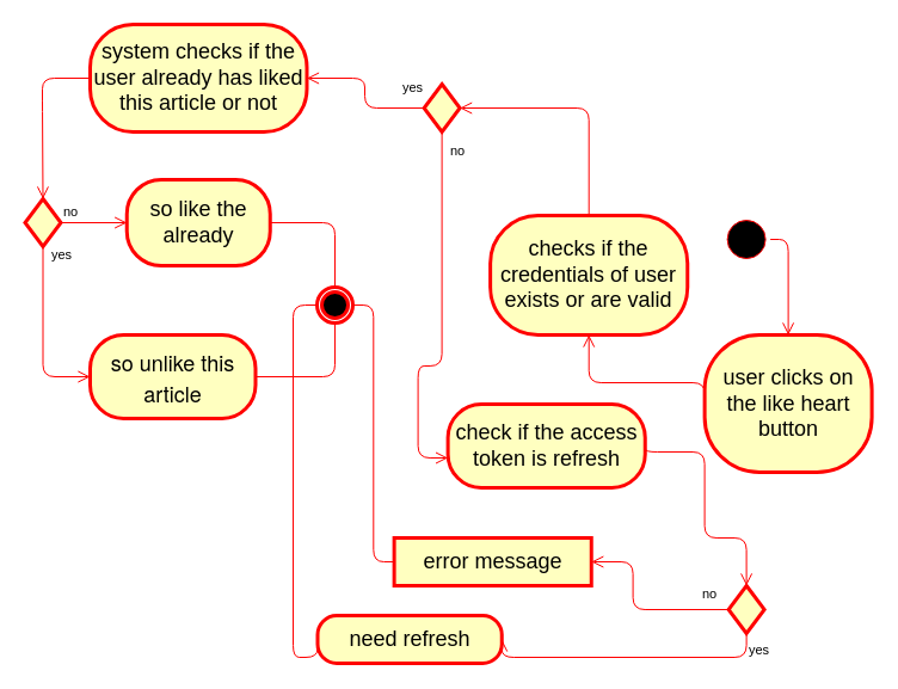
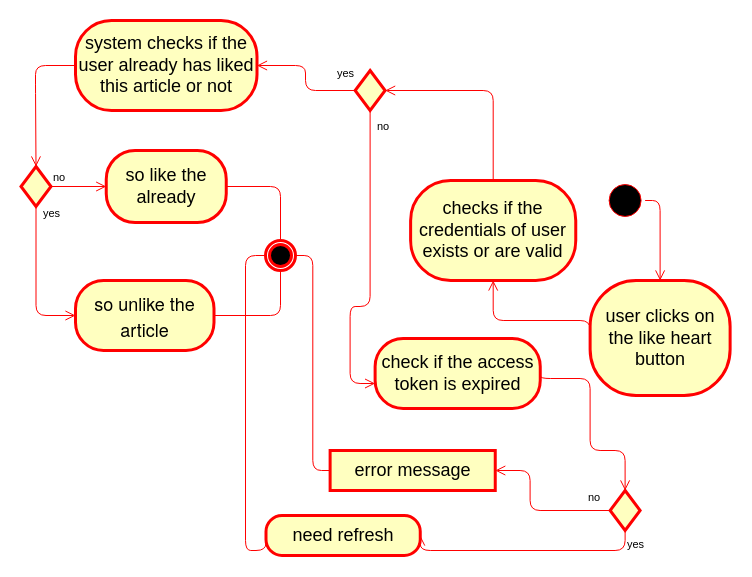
  <mxCell id="0" />
  <mxCell id="1" parent="0" />
  <mxCell id="2" value="system checks if the user already has liked this article or not" style="rounded=1;whiteSpace=wrap;html=1;arcSize=40;fontColor=#000000;fillColor=#ffffc0;strokeColor=#ff0000;strokeWidth=3;fontSize=18;" parent="1" vertex="1"><mxGeometry x="75" y="20" width="181.5" height="90" as="geometry" /></mxCell>
  <mxCell id="3" value="" style="edgeStyle=orthogonalEdgeStyle;html=1;verticalAlign=bottom;endArrow=open;endSize=8;strokeColor=#ff0000;fontSize=18;startArrow=none;exitX=0;exitY=0.5;exitDx=0;exitDy=0;entryX=0.5;entryY=0;entryDx=0;entryDy=0;" parent="1" source="2" target="8" edge="1"><mxGeometry relative="1" as="geometry"><mxPoint x="143.556" y="100" as="targetPoint" /><mxPoint x="275.5" y="38" as="sourcePoint" /><Array as="points"><mxPoint x="35" y="65" /><mxPoint x="35" y="83" /></Array></mxGeometry></mxCell>
  <mxCell id="4" value="so like the already" style="rounded=1;whiteSpace=wrap;html=1;arcSize=40;fontColor=#000000;fillColor=#ffffc0;strokeColor=#ff0000;strokeWidth=3;fontSize=18;" parent="1" vertex="1"><mxGeometry x="105.75" y="150" width="120" height="72" as="geometry" /></mxCell>
- <mxCell id="5" value="&lt;p style=&quot;margin: 0px; font-variant-numeric: normal; font-variant-east-asian: normal; font-variant-alternates: normal; font-size-adjust: none; font-kerning: auto; font-optical-sizing: auto; font-feature-settings: normal; font-variation-settings: normal; font-variant-position: normal; font-stretch: normal; line-height: normal; font-family: &amp;quot;Helvetica Neue&amp;quot;;&quot; class=&quot;p1&quot;&gt;so unlike this article&lt;/p&gt;" style="rounded=1;whiteSpace=wrap;html=1;arcSize=40;fontColor=#000000;fillColor=#ffffc0;strokeColor=#ff0000;strokeWidth=3;fontFamily=Helvetica;fontSize=18;align=center;" parent="1" vertex="1"><mxGeometry x="75" y="280" width="138.5" height="70" as="geometry" /></mxCell>
+ <mxCell id="5" value="&lt;p style=&quot;margin: 0px; font-variant-numeric: normal; font-variant-east-asian: normal; font-variant-alternates: normal; font-size-adjust: none; font-kerning: auto; font-optical-sizing: auto; font-feature-settings: normal; font-variation-settings: normal; font-variant-position: normal; font-stretch: normal; line-height: normal; font-family: &amp;quot;Helvetica Neue&amp;quot;;&quot; class=&quot;p1&quot;&gt;so unlike the article&lt;/p&gt;" style="rounded=1;whiteSpace=wrap;html=1;arcSize=40;fontColor=#000000;fillColor=#ffffc0;strokeColor=#ff0000;strokeWidth=3;fontFamily=Helvetica;fontSize=18;align=center;" parent="1" vertex="1"><mxGeometry x="75" y="280" width="138.5" height="70" as="geometry" /></mxCell>
  <mxCell id="6" value="" style="edgeStyle=orthogonalEdgeStyle;html=1;verticalAlign=bottom;endArrow=none;endSize=8;strokeColor=#ff0000;labelBackgroundColor=none;fontFamily=Helvetica;fontSize=18;fontColor=#FFFFFF;exitX=1;exitY=0.5;exitDx=0;exitDy=0;" parent="1" source="5" target="7" edge="1"><mxGeometry relative="1" as="geometry"><mxPoint x="408.5" y="330" as="targetPoint" /><mxPoint x="530.5" y="316" as="sourcePoint" /></mxGeometry></mxCell>
  <mxCell id="7" value="" style="ellipse;html=1;shape=endState;fillColor=#000000;strokeColor=#ff0000;strokeWidth=3;fontFamily=Helvetica;fontSize=8;fontColor=#FFFFFF;" parent="1" vertex="1"><mxGeometry x="265" y="240" width="30" height="30" as="geometry" /></mxCell>
  <mxCell id="8" value="" style="rhombus;whiteSpace=wrap;html=1;fillColor=#ffffc0;strokeColor=#ff0000;strokeWidth=3;fontSize=18;" parent="1" vertex="1"><mxGeometry x="20.5" y="166" width="30" height="40" as="geometry" /></mxCell>
  <mxCell id="9" value="no" style="edgeStyle=orthogonalEdgeStyle;html=1;align=left;verticalAlign=bottom;endArrow=open;endSize=8;strokeColor=#ff0000;exitX=1;exitY=0.5;exitDx=0;exitDy=0;entryX=0;entryY=0.5;entryDx=0;entryDy=0;labelBackgroundColor=none;" parent="1" source="8" target="4" edge="1"><mxGeometry x="-1" relative="1" as="geometry"><mxPoint x="152" y="185.62" as="targetPoint" /><mxPoint x="52" y="185.62" as="sourcePoint" /></mxGeometry></mxCell>
  <mxCell id="10" value="yes" style="edgeStyle=orthogonalEdgeStyle;html=1;align=left;verticalAlign=top;endArrow=open;endSize=8;strokeColor=#ff0000;exitX=0.5;exitY=1;exitDx=0;exitDy=0;entryX=0;entryY=0.5;entryDx=0;entryDy=0;labelBackgroundColor=none;" parent="1" source="8" target="5" edge="1"><mxGeometry x="-1" y="8" relative="1" as="geometry"><mxPoint x="35.12" y="282" as="targetPoint" /><mxPoint x="35.12" y="222" as="sourcePoint" /><mxPoint x="-3" y="-6" as="offset" /></mxGeometry></mxCell>
  <mxCell id="11" value="" style="edgeStyle=orthogonalEdgeStyle;html=1;verticalAlign=bottom;endArrow=none;endSize=8;strokeColor=#ff0000;labelBackgroundColor=none;fontFamily=Helvetica;fontSize=18;fontColor=#FFFFFF;exitX=1;exitY=0.5;exitDx=0;exitDy=0;entryX=0.5;entryY=0;entryDx=0;entryDy=0;" parent="1" source="4" target="7" edge="1"><mxGeometry relative="1" as="geometry"><mxPoint x="478" y="150" as="targetPoint" /><mxPoint x="423" y="214" as="sourcePoint" /></mxGeometry></mxCell>
  <mxCell id="12" value="" style="ellipse;html=1;shape=startState;fillColor=#000000;strokeColor=#ff0000;" vertex="1" parent="1"><mxGeometry x="604.62" y="180" width="40" height="40" as="geometry" /></mxCell>
  <mxCell id="13" value="" style="edgeStyle=orthogonalEdgeStyle;html=1;verticalAlign=bottom;endArrow=open;endSize=8;strokeColor=#ff0000;entryX=0.5;entryY=0;entryDx=0;entryDy=0;exitX=1;exitY=0.5;exitDx=0;exitDy=0;" edge="1" parent="1" source="12" target="14"><mxGeometry relative="1" as="geometry"><mxPoint x="370.12" y="192" as="targetPoint" /><mxPoint x="390.12" y="110" as="sourcePoint" /></mxGeometry></mxCell>
  <mxCell id="14" value="&lt;span style=&quot;font-size: 18px;&quot;&gt;user clicks on the like heart button&lt;/span&gt;" style="rounded=1;whiteSpace=wrap;html=1;arcSize=40;fontColor=#000000;fillColor=#ffffc0;strokeColor=#ff0000;strokeWidth=3;" vertex="1" parent="1"><mxGeometry x="589.62" y="280" width="140" height="115" as="geometry" /></mxCell>
  <mxCell id="15" value="" style="edgeStyle=orthogonalEdgeStyle;html=1;verticalAlign=bottom;endArrow=open;endSize=8;strokeColor=#ff0000;entryX=0.5;entryY=1;entryDx=0;entryDy=0;exitX=0;exitY=0.5;exitDx=0;exitDy=0;" edge="1" parent="1" source="14" target="16"><mxGeometry relative="1" as="geometry"><mxPoint x="209.12" y="222" as="targetPoint" /><Array as="points"><mxPoint x="589.62" y="320" /><mxPoint x="492.62" y="320" /></Array></mxGeometry></mxCell>
  <mxCell id="16" value="checks if the credentials of user exists or are valid" style="rounded=1;whiteSpace=wrap;html=1;arcSize=40;fontColor=#000000;fillColor=#ffffc0;strokeColor=#ff0000;strokeWidth=3;fontSize=18;" vertex="1" parent="1"><mxGeometry x="410.12" y="180" width="165.13" height="100" as="geometry" /></mxCell>
  <mxCell id="17" value="" style="rhombus;whiteSpace=wrap;html=1;fillColor=#ffffc0;strokeColor=#ff0000;strokeWidth=3;fontSize=18;" vertex="1" parent="1"><mxGeometry x="354.62" y="70" width="30" height="40" as="geometry" /></mxCell>
  <mxCell id="18" value="no" style="edgeStyle=orthogonalEdgeStyle;html=1;align=left;verticalAlign=bottom;endArrow=open;endSize=8;strokeColor=#ff0000;exitX=0.5;exitY=1;exitDx=0;exitDy=0;labelBackgroundColor=none;entryX=0;entryY=0.5;entryDx=0;entryDy=0;" edge="1" parent="1" source="17"><mxGeometry x="-0.84" y="5" relative="1" as="geometry"><mxPoint x="374.62" y="383" as="targetPoint" /><mxPoint x="369.62" y="120" as="sourcePoint" /><Array as="points"><mxPoint x="369.62" y="306" /><mxPoint x="349.62" y="306" /><mxPoint x="349.62" y="383" /></Array><mxPoint as="offset" /></mxGeometry></mxCell>
  <mxCell id="19" value="" style="edgeStyle=orthogonalEdgeStyle;html=1;verticalAlign=bottom;endArrow=open;endSize=8;strokeColor=#ff0000;entryX=1;entryY=0.5;entryDx=0;entryDy=0;exitX=0.5;exitY=0;exitDx=0;exitDy=0;" edge="1" parent="1" source="16" target="17"><mxGeometry relative="1" as="geometry"><mxPoint x="312.13" y="210.95" as="targetPoint" /><Array as="points"><mxPoint x="492.62" y="90" /></Array><mxPoint x="469.62" y="198" as="sourcePoint" /></mxGeometry></mxCell>
- <mxCell id="20" value="check if the access token is refresh" style="rounded=1;whiteSpace=wrap;html=1;arcSize=40;fontColor=#000000;fillColor=#ffffc0;strokeColor=#ff0000;strokeWidth=3;fontSize=18;" vertex="1" parent="1"><mxGeometry x="374.62" y="338" width="165.13" height="70" as="geometry" /></mxCell>
+ <mxCell id="20" value="check if the access token is expired" style="rounded=1;whiteSpace=wrap;html=1;arcSize=40;fontColor=#000000;fillColor=#ffffc0;strokeColor=#ff0000;strokeWidth=3;fontSize=18;" vertex="1" parent="1"><mxGeometry x="374.62" y="338" width="165.13" height="70" as="geometry" /></mxCell>
  <mxCell id="21" value="" style="rhombus;whiteSpace=wrap;html=1;fillColor=#ffffc0;strokeColor=#ff0000;strokeWidth=3;fontSize=18;" vertex="1" parent="1"><mxGeometry x="609.62" y="490" width="30" height="40" as="geometry" /></mxCell>
  <mxCell id="22" value="yes" style="edgeStyle=orthogonalEdgeStyle;html=1;align=left;verticalAlign=bottom;endArrow=open;endSize=8;strokeColor=#ff0000;exitX=0.5;exitY=1;exitDx=0;exitDy=0;labelBackgroundColor=none;entryX=1;entryY=0.5;entryDx=0;entryDy=0;" edge="1" parent="1" source="21" target="26"><mxGeometry x="-0.83" y="3" relative="1" as="geometry"><mxPoint x="696.75" y="647.93" as="targetPoint" /><mxPoint x="883.5" y="737.55" as="sourcePoint" /><Array as="points"><mxPoint x="624.62" y="550" /></Array><mxPoint as="offset" /></mxGeometry></mxCell>
  <mxCell id="23" value="no" style="edgeStyle=orthogonalEdgeStyle;html=1;align=left;verticalAlign=top;endArrow=open;endSize=8;strokeColor=#ff0000;exitX=0;exitY=0.5;exitDx=0;exitDy=0;labelBackgroundColor=none;entryX=1;entryY=0.5;entryDx=0;entryDy=0;" edge="1" parent="1" source="21" target="25"><mxGeometry x="-0.689" y="-26" relative="1" as="geometry"><mxPoint x="429.62" y="528" as="targetPoint" /><mxPoint x="866.62" y="773.93" as="sourcePoint" /><mxPoint as="offset" /><Array as="points"><mxPoint x="529.62" y="510" /><mxPoint x="529.62" y="470" /></Array></mxGeometry></mxCell>
  <mxCell id="24" value="" style="edgeStyle=orthogonalEdgeStyle;html=1;verticalAlign=bottom;endArrow=open;endSize=8;strokeColor=#ff0000;entryX=0.5;entryY=0;entryDx=0;entryDy=0;exitX=1;exitY=0.5;exitDx=0;exitDy=0;" edge="1" parent="1" source="20" target="21"><mxGeometry relative="1" as="geometry"><mxPoint x="634.26" y="480.88" as="targetPoint" /><Array as="points"><mxPoint x="539.62" y="378" /><mxPoint x="589.62" y="378" /><mxPoint x="589.62" y="450" /><mxPoint x="624.62" y="450" /></Array><mxPoint x="613.75" y="496.93" as="sourcePoint" /></mxGeometry></mxCell>
  <mxCell id="25" value="error message" style="whiteSpace=wrap;html=1;arcSize=40;fontColor=#000000;fillColor=#ffffc0;strokeColor=#ff0000;strokeWidth=3;fontSize=18;rounded=0;" vertex="1" parent="1"><mxGeometry x="329.62" y="450" width="165.13" height="40" as="geometry" /></mxCell>
  <mxCell id="26" value="need refresh" style="rounded=1;whiteSpace=wrap;html=1;arcSize=40;fontColor=#000000;fillColor=#ffffc0;strokeColor=#ff0000;strokeWidth=3;fontSize=18;" vertex="1" parent="1"><mxGeometry x="265.5" y="515" width="154.25" height="40" as="geometry" /></mxCell>
  <mxCell id="27" value="yes" style="edgeStyle=orthogonalEdgeStyle;html=1;align=left;verticalAlign=top;endArrow=open;endSize=8;strokeColor=#ff0000;exitX=0;exitY=0.5;exitDx=0;exitDy=0;labelBackgroundColor=none;entryX=1;entryY=0.5;entryDx=0;entryDy=0;" edge="1" parent="1" source="17" target="2"><mxGeometry x="-0.681" y="-30" relative="1" as="geometry"><mxPoint x="285" y="0" as="targetPoint" /><mxPoint x="360" y="70" as="sourcePoint" /><mxPoint as="offset" /><Array as="points"><mxPoint x="305" y="90" /><mxPoint x="305" y="65" /></Array></mxGeometry></mxCell>
  <mxCell id="28" value="" style="edgeStyle=orthogonalEdgeStyle;html=1;verticalAlign=bottom;endArrow=none;endSize=8;strokeColor=#ff0000;labelBackgroundColor=none;fontFamily=Helvetica;fontSize=18;fontColor=#FFFFFF;exitX=0;exitY=0.5;exitDx=0;exitDy=0;entryX=1;entryY=0.5;entryDx=0;entryDy=0;" edge="1" parent="1" source="25" target="7"><mxGeometry relative="1" as="geometry"><mxPoint x="311.5" y="290" as="targetPoint" /><mxPoint x="245" y="335" as="sourcePoint" /></mxGeometry></mxCell>
  <mxCell id="29" value="" style="edgeStyle=orthogonalEdgeStyle;html=1;verticalAlign=bottom;endArrow=none;endSize=8;strokeColor=#ff0000;labelBackgroundColor=none;fontFamily=Helvetica;fontSize=18;fontColor=#FFFFFF;exitX=0;exitY=0.5;exitDx=0;exitDy=0;entryX=0;entryY=0.5;entryDx=0;entryDy=0;" edge="1" parent="1" source="26" target="7"><mxGeometry relative="1" as="geometry"><mxPoint x="235" y="265.5" as="targetPoint" /><mxPoint x="269.62" y="480.5" as="sourcePoint" /><Array as="points"><mxPoint x="245" y="550" /><mxPoint x="245" y="255" /></Array></mxGeometry></mxCell>
